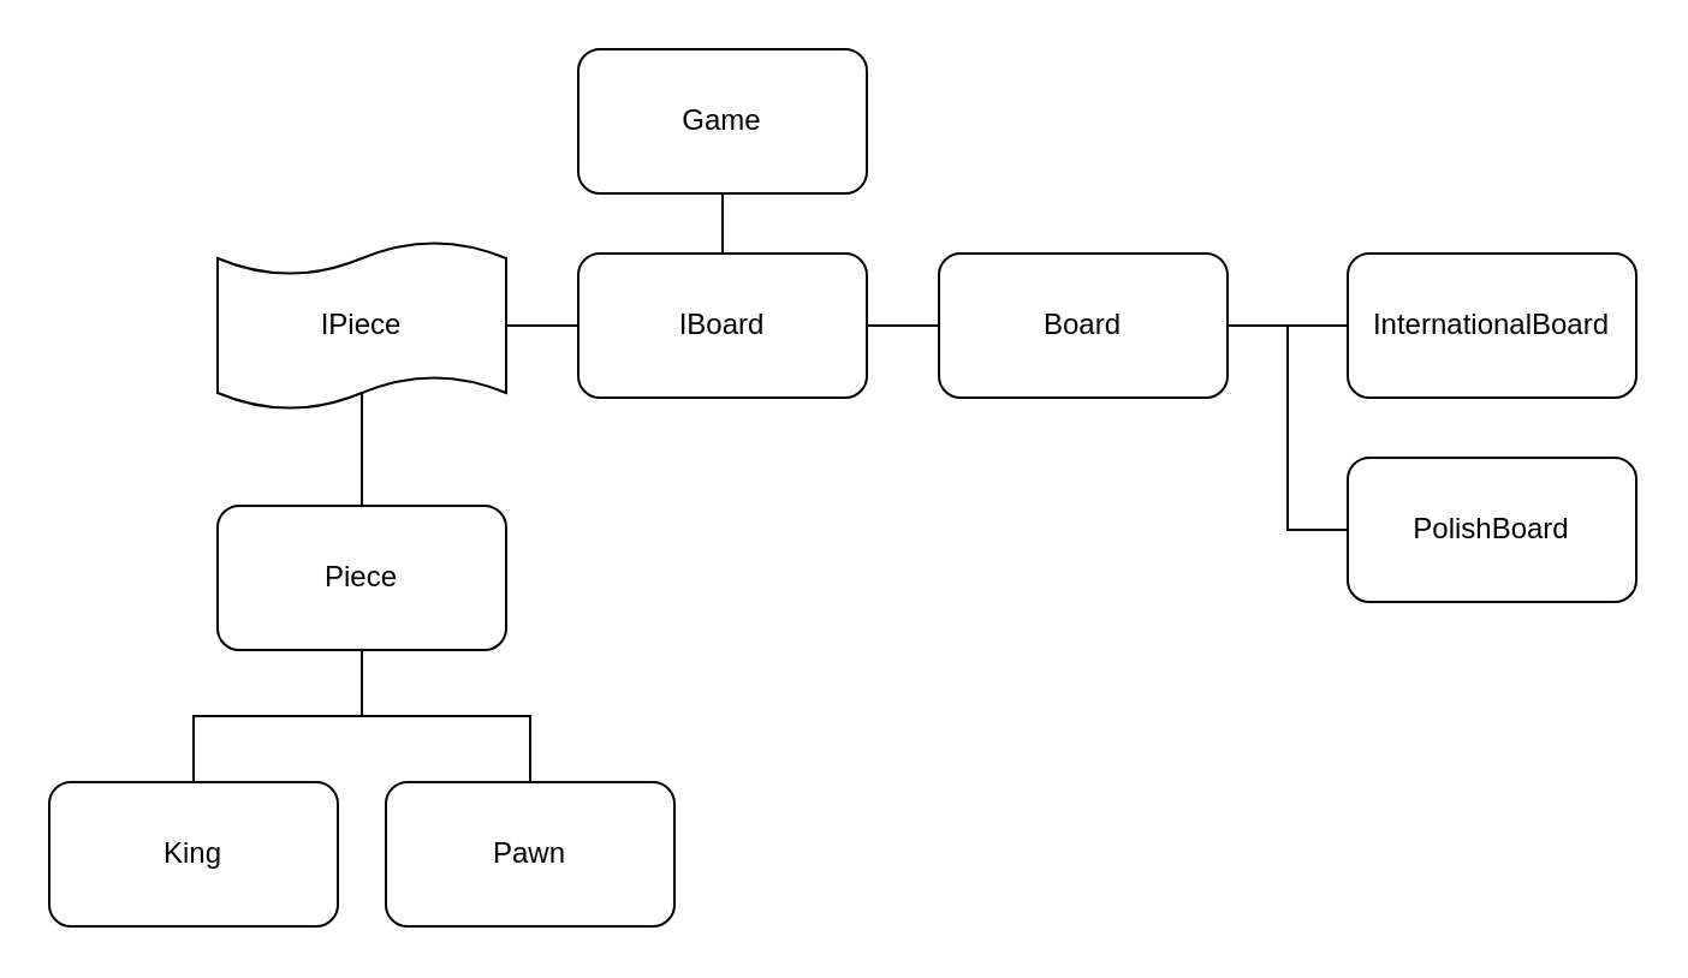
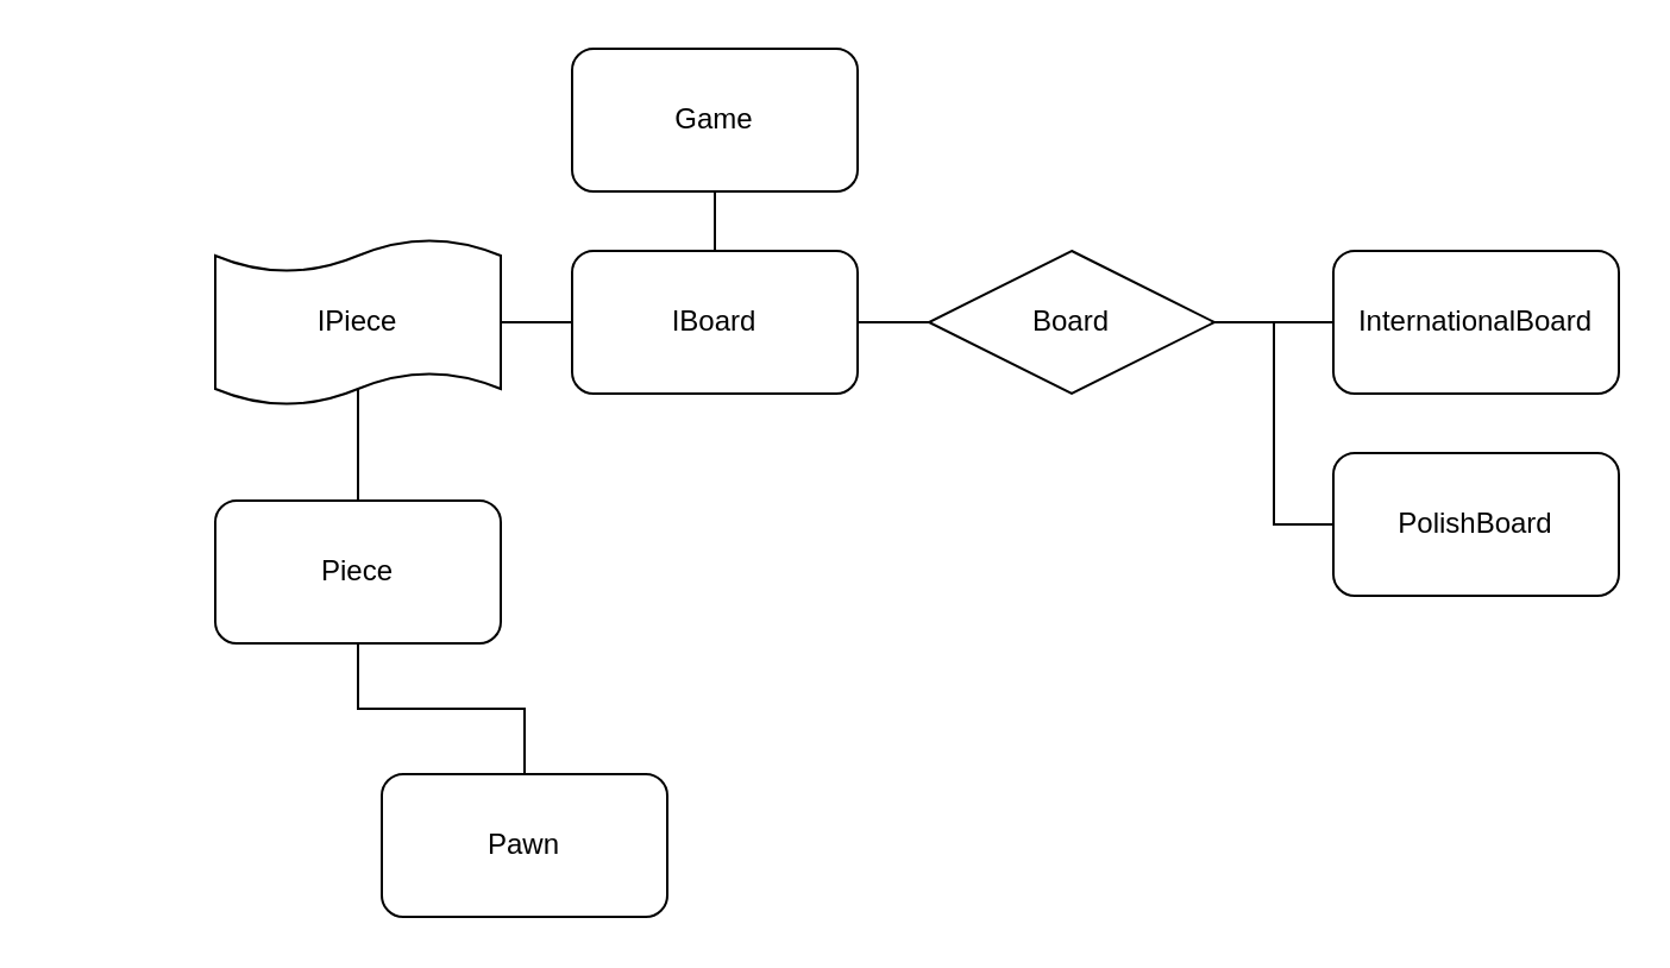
  <mxCell id="0" />
  <mxCell id="1" parent="0" />
  <mxCell id="2" style="edgeStyle=orthogonalEdgeStyle;rounded=0;orthogonalLoop=1;jettySize=auto;html=1;exitX=0.5;exitY=0;exitDx=0;exitDy=0;endArrow=none;endFill=0;" edge="1" parent="1" source="3"><mxGeometry relative="1" as="geometry"><mxPoint x="150" y="160" as="targetPoint" /></mxGeometry></mxCell>
  <mxCell id="3" value="Piece" style="rounded=1;whiteSpace=wrap;html=1;" vertex="1" parent="1"><mxGeometry x="90" y="210" width="120" height="60" as="geometry" /></mxCell>
  <mxCell id="4" value="IPiece" style="shape=tape;whiteSpace=wrap;html=1;size=0.2;" vertex="1" parent="1"><mxGeometry x="90" y="100" width="120" height="70" as="geometry" /></mxCell>
- <mxCell id="5" style="edgeStyle=orthogonalEdgeStyle;rounded=0;orthogonalLoop=1;jettySize=auto;html=1;exitX=0.5;exitY=0;exitDx=0;exitDy=0;entryX=0.5;entryY=1;entryDx=0;entryDy=0;endArrow=none;endFill=0;" edge="1" parent="1" source="6" target="3"><mxGeometry relative="1" as="geometry" /></mxCell>
- <mxCell id="6" value="King" style="rounded=1;whiteSpace=wrap;html=1;" vertex="1" parent="1"><mxGeometry x="20" y="325" width="120" height="60" as="geometry" /></mxCell>
  <mxCell id="7" style="edgeStyle=orthogonalEdgeStyle;rounded=0;orthogonalLoop=1;jettySize=auto;html=1;exitX=0.5;exitY=0;exitDx=0;exitDy=0;entryX=0.5;entryY=1;entryDx=0;entryDy=0;endArrow=none;endFill=0;" edge="1" parent="1" source="8" target="3"><mxGeometry relative="1" as="geometry" /></mxCell>
  <mxCell id="8" value="Pawn" style="rounded=1;whiteSpace=wrap;html=1;" vertex="1" parent="1"><mxGeometry x="160" y="325" width="120" height="60" as="geometry" /></mxCell>
  <mxCell id="9" style="edgeStyle=orthogonalEdgeStyle;rounded=0;orthogonalLoop=1;jettySize=auto;html=1;exitX=0;exitY=0.5;exitDx=0;exitDy=0;entryX=1;entryY=0.5;entryDx=0;entryDy=0;endArrow=none;endFill=0;" edge="1" parent="1" source="10" target="18"><mxGeometry relative="1" as="geometry" /></mxCell>
- <mxCell id="10" value="Board" style="rounded=1;whiteSpace=wrap;html=1;" vertex="1" parent="1"><mxGeometry x="390" y="105" width="120" height="60" as="geometry" /></mxCell>
+ <mxCell id="10" value="Board" style="rhombus;whiteSpace=wrap;html=1;" vertex="1" parent="1"><mxGeometry x="390" y="105" width="120" height="60" as="geometry" /></mxCell>
  <mxCell id="11" style="edgeStyle=orthogonalEdgeStyle;rounded=0;orthogonalLoop=1;jettySize=auto;html=1;exitX=0;exitY=0.5;exitDx=0;exitDy=0;endArrow=none;endFill=0;entryX=1;entryY=0.5;entryDx=0;entryDy=0;" edge="1" parent="1" source="12" target="10"><mxGeometry relative="1" as="geometry"><mxPoint x="530" y="190" as="targetPoint" /></mxGeometry></mxCell>
  <mxCell id="12" value="InternationalBoard" style="rounded=1;whiteSpace=wrap;html=1;" vertex="1" parent="1"><mxGeometry x="560" y="105" width="120" height="60" as="geometry" /></mxCell>
  <mxCell id="13" style="edgeStyle=orthogonalEdgeStyle;rounded=0;orthogonalLoop=1;jettySize=auto;html=1;exitX=0;exitY=0.5;exitDx=0;exitDy=0;endArrow=none;endFill=0;entryX=1;entryY=0.5;entryDx=0;entryDy=0;" edge="1" parent="1" source="14" target="10"><mxGeometry relative="1" as="geometry"><mxPoint x="550" y="230" as="targetPoint" /></mxGeometry></mxCell>
  <mxCell id="14" value="PolishBoard" style="rounded=1;whiteSpace=wrap;html=1;" vertex="1" parent="1"><mxGeometry x="560" y="190" width="120" height="60" as="geometry" /></mxCell>
  <mxCell id="15" value="Game" style="rounded=1;whiteSpace=wrap;html=1;" vertex="1" parent="1"><mxGeometry x="240" y="20" width="120" height="60" as="geometry" /></mxCell>
  <mxCell id="16" style="edgeStyle=orthogonalEdgeStyle;rounded=0;orthogonalLoop=1;jettySize=auto;html=1;exitX=0;exitY=0.5;exitDx=0;exitDy=0;entryX=1;entryY=0.5;entryDx=0;entryDy=0;entryPerimeter=0;endArrow=none;endFill=0;" edge="1" parent="1" source="18" target="4"><mxGeometry relative="1" as="geometry" /></mxCell>
  <mxCell id="17" style="edgeStyle=orthogonalEdgeStyle;rounded=0;orthogonalLoop=1;jettySize=auto;html=1;exitX=0.5;exitY=0;exitDx=0;exitDy=0;entryX=0.5;entryY=1;entryDx=0;entryDy=0;endArrow=none;endFill=0;" edge="1" parent="1" source="18" target="15"><mxGeometry relative="1" as="geometry" /></mxCell>
  <mxCell id="18" value="IBoard" style="rounded=1;whiteSpace=wrap;html=1;" vertex="1" parent="1"><mxGeometry x="240" y="105" width="120" height="60" as="geometry" /></mxCell>
